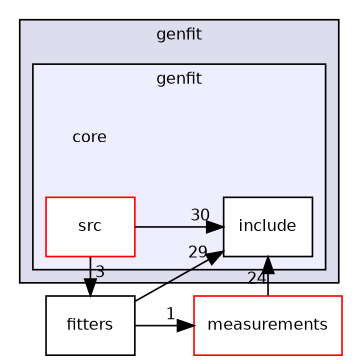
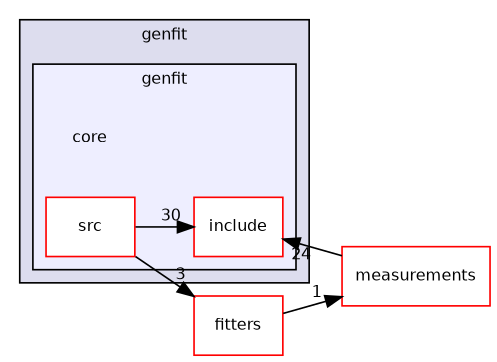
  digraph {
    compound=true
    rankdir=LR
    node [fontname=Helvetica fontsize=10 shape=box color=red fillcolor=white style=filled]
    edge [labeldistance=1.5 labelfontname=Helvetica labelfontsize=10]
    n1 [label=core shape=plaintext color="" fillcolor="" style=""]
-   n2 [color=black label=include]
+   n2 [label=include]
    n3 [label=src]
-   n4 [color=black label=fitters]
+   n4 [label=fitters]
    n5 [label=measurements]
    subgraph cluster_1 {
      bgcolor="#ddddee"
      fontname=Helvetica
      fontsize=10
      label=genfit
      pencolor=black
      subgraph cluster_2 {
        bgcolor="#eeeeff"
        fontname=Helvetica
        fontsize=10
        label=genfit
        pencolor=black
        n1
        n2
        n3
      }
    }
    n3 -> n2 [headlabel=30]
    n3 -> n4 [headlabel=3]
-   n4 -> n2 [headlabel=29]
    n4 -> n5 [headlabel=1]
    n5 -> n2 [headlabel=24]
  }
